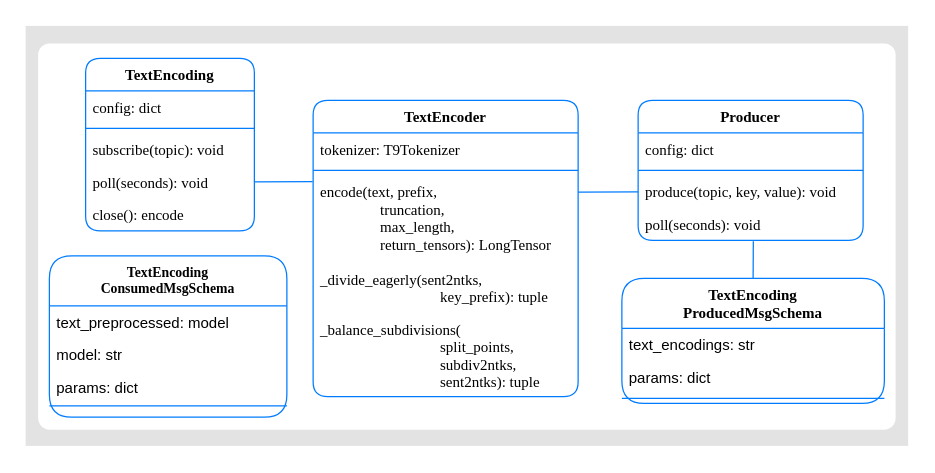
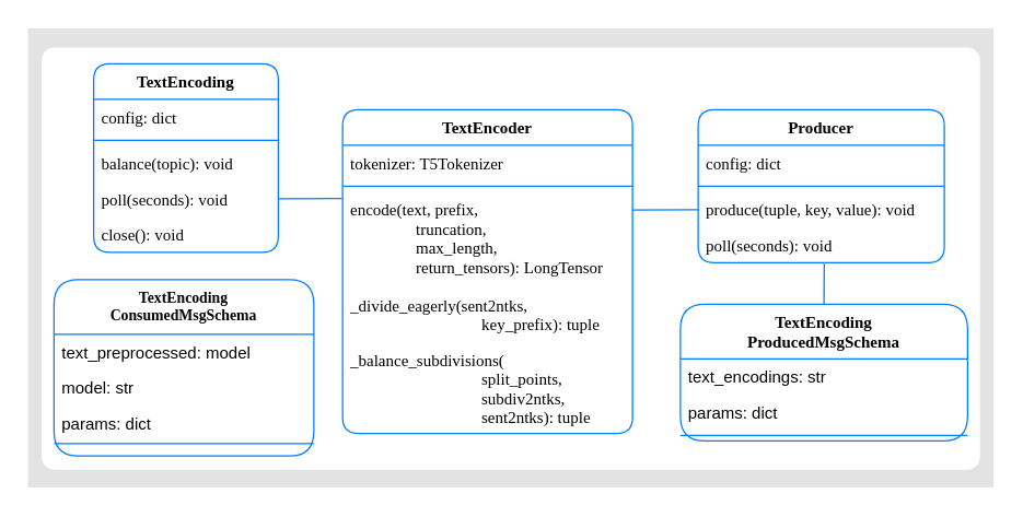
  <mxCell id="0" />
  <mxCell id="1" parent="0" />
  <mxCell id="2" value="" style="rounded=0;whiteSpace=wrap;html=1;fontFamily=Ubuntu;fontSource=https%3A%2F%2Ffonts.googleapis.com%2Fcss%3Ffamily%3DUbuntu;fontSize=8;align=left;arcSize=0;strokeColor=none;labelBorderColor=none;shadow=0;fillColor=#E3E3E3;" vertex="1" parent="1"><mxGeometry x="20" y="20" width="706" height="336" as="geometry" /></mxCell>
  <mxCell id="3" value="" style="rounded=1;whiteSpace=wrap;html=1;fontFamily=Ubuntu;fontSource=https%3A%2F%2Ffonts.googleapis.com%2Fcss%3Ffamily%3DUbuntu;fontSize=11;strokeColor=none;fillColor=#FFFFFF;arcSize=3;" vertex="1" parent="1"><mxGeometry x="30" y="34" width="686" height="309" as="geometry" /></mxCell>
  <mxCell id="4" value="TextEncoder" style="swimlane;fontStyle=1;align=center;verticalAlign=top;childLayout=stackLayout;horizontal=1;startSize=26;horizontalStack=0;resizeParent=1;resizeParentMax=0;resizeLast=0;collapsible=1;marginBottom=0;rounded=1;strokeColor=#007CFF;fontFamily=Ubuntu;fontSource=https%3A%2F%2Ffonts.googleapis.com%2Fcss%3Ffamily%3DUbuntu;" vertex="1" parent="1"><mxGeometry x="250" y="79.5" width="212" height="237" as="geometry" /></mxCell>
- <mxCell id="5" value="tokenizer: T9Tokenizer" style="text;strokeColor=none;fillColor=none;align=left;verticalAlign=top;spacingLeft=4;spacingRight=4;overflow=hidden;rotatable=0;points=[[0,0.5],[1,0.5]];portConstraint=eastwest;fontFamily=Ubuntu;fontSource=https%3A%2F%2Ffonts.googleapis.com%2Fcss%3Ffamily%3DUbuntu;" vertex="1" parent="4"><mxGeometry y="26" width="212" height="26" as="geometry" /></mxCell>
+ <mxCell id="5" value="tokenizer: T5Tokenizer" style="text;strokeColor=none;fillColor=none;align=left;verticalAlign=top;spacingLeft=4;spacingRight=4;overflow=hidden;rotatable=0;points=[[0,0.5],[1,0.5]];portConstraint=eastwest;fontFamily=Ubuntu;fontSource=https%3A%2F%2Ffonts.googleapis.com%2Fcss%3Ffamily%3DUbuntu;" vertex="1" parent="4"><mxGeometry y="26" width="212" height="26" as="geometry" /></mxCell>
  <mxCell id="6" value="" style="line;strokeWidth=1;fillColor=none;align=left;verticalAlign=middle;spacingTop=-1;spacingLeft=3;spacingRight=3;rotatable=0;labelPosition=right;points=[];portConstraint=eastwest;strokeColor=#007CFF;" vertex="1" parent="4"><mxGeometry y="52" width="212" height="8" as="geometry" /></mxCell>
  <mxCell id="7" value="encode(text, prefix,&#10;                truncation,&#10;                max_length,&#10;                return_tensors): LongTensor&#10;" style="text;strokeColor=none;fillColor=none;align=left;verticalAlign=top;spacingLeft=4;spacingRight=4;overflow=hidden;rotatable=0;points=[[0,0.5],[1,0.5]];portConstraint=eastwest;fontFamily=Ubuntu;fontSource=https%3A%2F%2Ffonts.googleapis.com%2Fcss%3Ffamily%3DUbuntu;" vertex="1" parent="4"><mxGeometry y="60" width="212" height="70" as="geometry" /></mxCell>
  <mxCell id="8" value="_divide_eagerly(sent2ntks,&#10;                                key_prefix): tuple" style="text;strokeColor=none;fillColor=none;align=left;verticalAlign=top;spacingLeft=4;spacingRight=4;overflow=hidden;rotatable=0;points=[[0,0.5],[1,0.5]];portConstraint=eastwest;fontFamily=Ubuntu;fontSource=https%3A%2F%2Ffonts.googleapis.com%2Fcss%3Ffamily%3DUbuntu;" vertex="1" parent="4"><mxGeometry y="130" width="212" height="40" as="geometry" /></mxCell>
  <mxCell id="9" value="_balance_subdivisions(&#10;                                split_points,&#10;                                subdiv2ntks,&#10;                                sent2ntks): tuple&#10;" style="text;strokeColor=none;fillColor=none;align=left;verticalAlign=top;spacingLeft=4;spacingRight=4;overflow=hidden;rotatable=0;points=[[0,0.5],[1,0.5]];portConstraint=eastwest;fontFamily=Ubuntu;fontSource=https%3A%2F%2Ffonts.googleapis.com%2Fcss%3Ffamily%3DUbuntu;" vertex="1" parent="4"><mxGeometry y="170" width="212" height="67" as="geometry" /></mxCell>
  <mxCell id="10" value="TextEncoding&#10;ProducedMsgSchema" style="swimlane;fontStyle=1;align=center;verticalAlign=top;childLayout=stackLayout;horizontal=1;startSize=40;horizontalStack=0;resizeParent=1;resizeParentMax=0;resizeLast=0;collapsible=1;marginBottom=0;rounded=1;strokeColor=#007CFF;fontFamily=Ubuntu;fontSource=https%3A%2F%2Ffonts.googleapis.com%2Fcss%3Ffamily%3DUbuntu;" vertex="1" parent="1"><mxGeometry x="497" y="222" width="210" height="100" as="geometry" /></mxCell>
  <mxCell id="11" value="text_encodings: str" style="text;strokeColor=none;fillColor=none;align=left;verticalAlign=top;spacingLeft=4;spacingRight=4;overflow=hidden;rotatable=0;points=[[0,0.5],[1,0.5]];portConstraint=eastwest;" vertex="1" parent="10"><mxGeometry y="40" width="210" height="26" as="geometry" /></mxCell>
  <mxCell id="12" value="params: dict" style="text;strokeColor=none;fillColor=none;align=left;verticalAlign=top;spacingLeft=4;spacingRight=4;overflow=hidden;rotatable=0;points=[[0,0.5],[1,0.5]];portConstraint=eastwest;" vertex="1" parent="10"><mxGeometry y="66" width="210" height="26" as="geometry" /></mxCell>
  <mxCell id="13" value="" style="line;strokeWidth=1;fillColor=none;align=left;verticalAlign=middle;spacingTop=-1;spacingLeft=3;spacingRight=3;rotatable=0;labelPosition=right;points=[];portConstraint=eastwest;strokeColor=#007CFF;" vertex="1" parent="10"><mxGeometry y="92" width="210" height="8" as="geometry" /></mxCell>
  <mxCell id="14" value="TextEncoding&#10;ConsumedMsgSchema" style="swimlane;fontStyle=1;align=center;verticalAlign=top;childLayout=stackLayout;horizontal=1;startSize=40;horizontalStack=0;resizeParent=1;resizeParentMax=0;resizeLast=0;collapsible=1;marginBottom=0;rounded=1;strokeColor=#007CFF;fontFamily=Ubuntu;fontSource=https%3A%2F%2Ffonts.googleapis.com%2Fcss%3Ffamily%3DUbuntu;fontSize=11;" vertex="1" parent="1"><mxGeometry x="39" y="204" width="190" height="129" as="geometry" /></mxCell>
  <mxCell id="15" value="text_preprocessed: model" style="text;strokeColor=none;fillColor=none;align=left;verticalAlign=top;spacingLeft=4;spacingRight=4;overflow=hidden;rotatable=0;points=[[0,0.5],[1,0.5]];portConstraint=eastwest;" vertex="1" parent="14"><mxGeometry y="40" width="190" height="26" as="geometry" /></mxCell>
  <mxCell id="16" value="model: str" style="text;strokeColor=none;fillColor=none;align=left;verticalAlign=top;spacingLeft=4;spacingRight=4;overflow=hidden;rotatable=0;points=[[0,0.5],[1,0.5]];portConstraint=eastwest;" vertex="1" parent="14"><mxGeometry y="66" width="190" height="26" as="geometry" /></mxCell>
  <mxCell id="17" value="params: dict" style="text;strokeColor=none;fillColor=none;align=left;verticalAlign=top;spacingLeft=4;spacingRight=4;overflow=hidden;rotatable=0;points=[[0,0.5],[1,0.5]];portConstraint=eastwest;" vertex="1" parent="14"><mxGeometry y="92" width="190" height="19" as="geometry" /></mxCell>
  <mxCell id="18" value="" style="line;strokeWidth=1;fillColor=none;align=left;verticalAlign=middle;spacingTop=-1;spacingLeft=3;spacingRight=3;rotatable=0;labelPosition=right;points=[];portConstraint=eastwest;strokeColor=#007CFF;" vertex="1" parent="14"><mxGeometry y="111" width="190" height="18" as="geometry" /></mxCell>
  <mxCell id="19" value="Producer" style="swimlane;fontStyle=1;align=center;verticalAlign=top;childLayout=stackLayout;horizontal=1;startSize=26;horizontalStack=0;resizeParent=1;resizeParentMax=0;resizeLast=0;collapsible=1;marginBottom=0;rounded=1;strokeColor=#007CFF;fontFamily=Ubuntu;fontSource=https%3A%2F%2Ffonts.googleapis.com%2Fcss%3Ffamily%3DUbuntu;" vertex="1" parent="1"><mxGeometry x="510" y="79.5" width="180" height="112" as="geometry" /></mxCell>
  <mxCell id="20" value="config: dict" style="text;strokeColor=none;fillColor=none;align=left;verticalAlign=top;spacingLeft=4;spacingRight=4;overflow=hidden;rotatable=0;points=[[0,0.5],[1,0.5]];portConstraint=eastwest;fontFamily=Ubuntu;fontSource=https%3A%2F%2Ffonts.googleapis.com%2Fcss%3Ffamily%3DUbuntu;" vertex="1" parent="19"><mxGeometry y="26" width="180" height="26" as="geometry" /></mxCell>
  <mxCell id="21" value="" style="line;strokeWidth=1;fillColor=none;align=left;verticalAlign=middle;spacingTop=-1;spacingLeft=3;spacingRight=3;rotatable=0;labelPosition=right;points=[];portConstraint=eastwest;strokeColor=#007CFF;" vertex="1" parent="19"><mxGeometry y="52" width="180" height="8" as="geometry" /></mxCell>
- <mxCell id="22" value="produce(topic, key, value): void" style="text;strokeColor=none;fillColor=none;align=left;verticalAlign=top;spacingLeft=4;spacingRight=4;overflow=hidden;rotatable=0;points=[[0,0.5],[1,0.5]];portConstraint=eastwest;fontFamily=Ubuntu;fontSource=https%3A%2F%2Ffonts.googleapis.com%2Fcss%3Ffamily%3DUbuntu;" vertex="1" parent="19"><mxGeometry y="60" width="180" height="26" as="geometry" /></mxCell>
+ <mxCell id="22" value="produce(tuple, key, value): void" style="text;strokeColor=none;fillColor=none;align=left;verticalAlign=top;spacingLeft=4;spacingRight=4;overflow=hidden;rotatable=0;points=[[0,0.5],[1,0.5]];portConstraint=eastwest;fontFamily=Ubuntu;fontSource=https%3A%2F%2Ffonts.googleapis.com%2Fcss%3Ffamily%3DUbuntu;" vertex="1" parent="19"><mxGeometry y="60" width="180" height="26" as="geometry" /></mxCell>
  <mxCell id="23" value="poll(seconds): void" style="text;strokeColor=none;fillColor=none;align=left;verticalAlign=top;spacingLeft=4;spacingRight=4;overflow=hidden;rotatable=0;points=[[0,0.5],[1,0.5]];portConstraint=eastwest;fontFamily=Ubuntu;fontSource=https%3A%2F%2Ffonts.googleapis.com%2Fcss%3Ffamily%3DUbuntu;" vertex="1" parent="19"><mxGeometry y="86" width="180" height="26" as="geometry" /></mxCell>
  <mxCell id="24" value="TextEncoding" style="swimlane;fontStyle=1;align=center;verticalAlign=top;childLayout=stackLayout;horizontal=1;startSize=26;horizontalStack=0;resizeParent=1;resizeParentMax=0;resizeLast=0;collapsible=1;marginBottom=0;rounded=1;strokeColor=#007CFF;fontFamily=Ubuntu;fontSource=https%3A%2F%2Ffonts.googleapis.com%2Fcss%3Ffamily%3DUbuntu;" vertex="1" parent="1"><mxGeometry x="68" y="46" width="135" height="138" as="geometry" /></mxCell>
  <mxCell id="25" value="config: dict" style="text;strokeColor=none;fillColor=none;align=left;verticalAlign=top;spacingLeft=4;spacingRight=4;overflow=hidden;rotatable=0;points=[[0,0.5],[1,0.5]];portConstraint=eastwest;fontFamily=Ubuntu;fontSource=https%3A%2F%2Ffonts.googleapis.com%2Fcss%3Ffamily%3DUbuntu;" vertex="1" parent="24"><mxGeometry y="26" width="135" height="26" as="geometry" /></mxCell>
  <mxCell id="26" value="" style="line;strokeWidth=1;fillColor=none;align=left;verticalAlign=middle;spacingTop=-1;spacingLeft=3;spacingRight=3;rotatable=0;labelPosition=right;points=[];portConstraint=eastwest;strokeColor=#007CFF;" vertex="1" parent="24"><mxGeometry y="52" width="135" height="8" as="geometry" /></mxCell>
- <mxCell id="27" value="subscribe(topic): void" style="text;strokeColor=none;fillColor=none;align=left;verticalAlign=top;spacingLeft=4;spacingRight=4;overflow=hidden;rotatable=0;points=[[0,0.5],[1,0.5]];portConstraint=eastwest;fontFamily=Ubuntu;fontSource=https%3A%2F%2Ffonts.googleapis.com%2Fcss%3Ffamily%3DUbuntu;" vertex="1" parent="24"><mxGeometry y="60" width="135" height="26" as="geometry" /></mxCell>
+ <mxCell id="27" value="balance(topic): void" style="text;strokeColor=none;fillColor=none;align=left;verticalAlign=top;spacingLeft=4;spacingRight=4;overflow=hidden;rotatable=0;points=[[0,0.5],[1,0.5]];portConstraint=eastwest;fontFamily=Ubuntu;fontSource=https%3A%2F%2Ffonts.googleapis.com%2Fcss%3Ffamily%3DUbuntu;" vertex="1" parent="24"><mxGeometry y="60" width="135" height="26" as="geometry" /></mxCell>
  <mxCell id="28" value="poll(seconds): void" style="text;strokeColor=none;fillColor=none;align=left;verticalAlign=top;spacingLeft=4;spacingRight=4;overflow=hidden;rotatable=0;points=[[0,0.5],[1,0.5]];portConstraint=eastwest;fontFamily=Ubuntu;fontSource=https%3A%2F%2Ffonts.googleapis.com%2Fcss%3Ffamily%3DUbuntu;" vertex="1" parent="24"><mxGeometry y="86" width="135" height="26" as="geometry" /></mxCell>
- <mxCell id="29" value="close(): encode" style="text;strokeColor=none;fillColor=none;align=left;verticalAlign=top;spacingLeft=4;spacingRight=4;overflow=hidden;rotatable=0;points=[[0,0.5],[1,0.5]];portConstraint=eastwest;fontFamily=Ubuntu;fontSource=https%3A%2F%2Ffonts.googleapis.com%2Fcss%3Ffamily%3DUbuntu;" vertex="1" parent="24"><mxGeometry y="112" width="135" height="26" as="geometry" /></mxCell>
+ <mxCell id="29" value="close(): void" style="text;strokeColor=none;fillColor=none;align=left;verticalAlign=top;spacingLeft=4;spacingRight=4;overflow=hidden;rotatable=0;points=[[0,0.5],[1,0.5]];portConstraint=eastwest;fontFamily=Ubuntu;fontSource=https%3A%2F%2Ffonts.googleapis.com%2Fcss%3Ffamily%3DUbuntu;" vertex="1" parent="24"><mxGeometry y="112" width="135" height="26" as="geometry" /></mxCell>
  <mxCell id="30" style="edgeStyle=orthogonalEdgeStyle;rounded=0;orthogonalLoop=1;jettySize=auto;html=1;entryX=0.512;entryY=1.029;entryDx=0;entryDy=0;entryPerimeter=0;endArrow=none;endFill=0;strokeColor=#007CFF;fontFamily=Ubuntu;fontSource=https%3A%2F%2Ffonts.googleapis.com%2Fcss%3Ffamily%3DUbuntu;fontSize=11;exitX=0.5;exitY=0;exitDx=0;exitDy=0;" edge="1" parent="1" source="10" target="23"><mxGeometry relative="1" as="geometry" /></mxCell>
  <mxCell id="31" style="rounded=0;orthogonalLoop=1;jettySize=auto;html=1;entryX=-0.002;entryY=0.074;entryDx=0;entryDy=0;entryPerimeter=0;endArrow=none;endFill=0;strokeColor=#007CFF;fontFamily=Ubuntu;fontSource=https%3A%2F%2Ffonts.googleapis.com%2Fcss%3Ffamily%3DUbuntu;fontSize=11;" edge="1" parent="1" source="28" target="7"><mxGeometry relative="1" as="geometry" /></mxCell>
  <mxCell id="32" style="edgeStyle=none;rounded=0;orthogonalLoop=1;jettySize=auto;html=1;entryX=1;entryY=0.194;entryDx=0;entryDy=0;entryPerimeter=0;endArrow=none;endFill=0;strokeColor=#007CFF;fontFamily=Ubuntu;fontSource=https%3A%2F%2Ffonts.googleapis.com%2Fcss%3Ffamily%3DUbuntu;fontSize=11;" edge="1" parent="1" source="22" target="7"><mxGeometry relative="1" as="geometry" /></mxCell>
